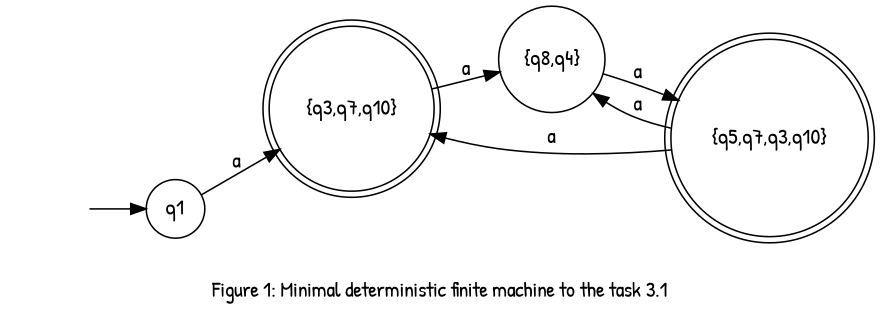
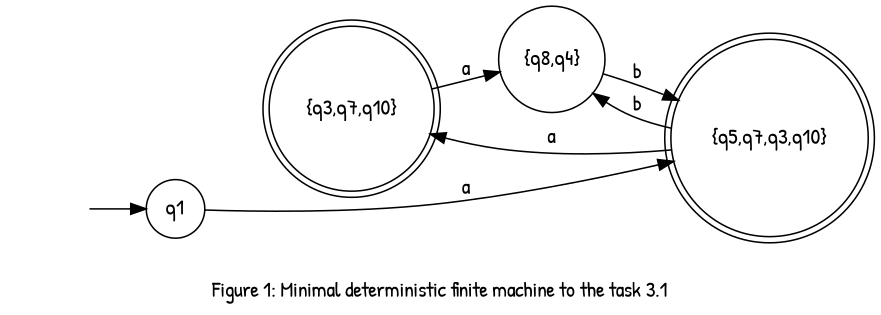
  digraph {
    fontname="Patrick Hand"
    label="Figure 1: Minimal deterministic finite machine to the task 3.1"
    rankdir=LR
    node [fontname="Patrick Hand" shape=circle]
    edge [fontname="Patrick Hand"]
    "" [shape=none]
    q1
    "{q3,q7,q10}" [shape=doublecircle]
    "{q8,q4}"
    "{q5,q7,q3,q10}" [shape=doublecircle]
    "" -> q1
-   q1 -> "{q3,q7,q10}" [label=a]
+   q1 -> "{q5,q7,q3,q10}" [label=a]
    "{q3,q7,q10}" -> "{q8,q4}" [label=a]
-   "{q8,q4}" -> "{q5,q7,q3,q10}" [label=a]
+   "{q8,q4}" -> "{q5,q7,q3,q10}" [label=b]
    "{q5,q7,q3,q10}" -> "{q3,q7,q10}" [label=a]
-   "{q5,q7,q3,q10}" -> "{q8,q4}" [label=a]
+   "{q5,q7,q3,q10}" -> "{q8,q4}" [label=b]
  }
